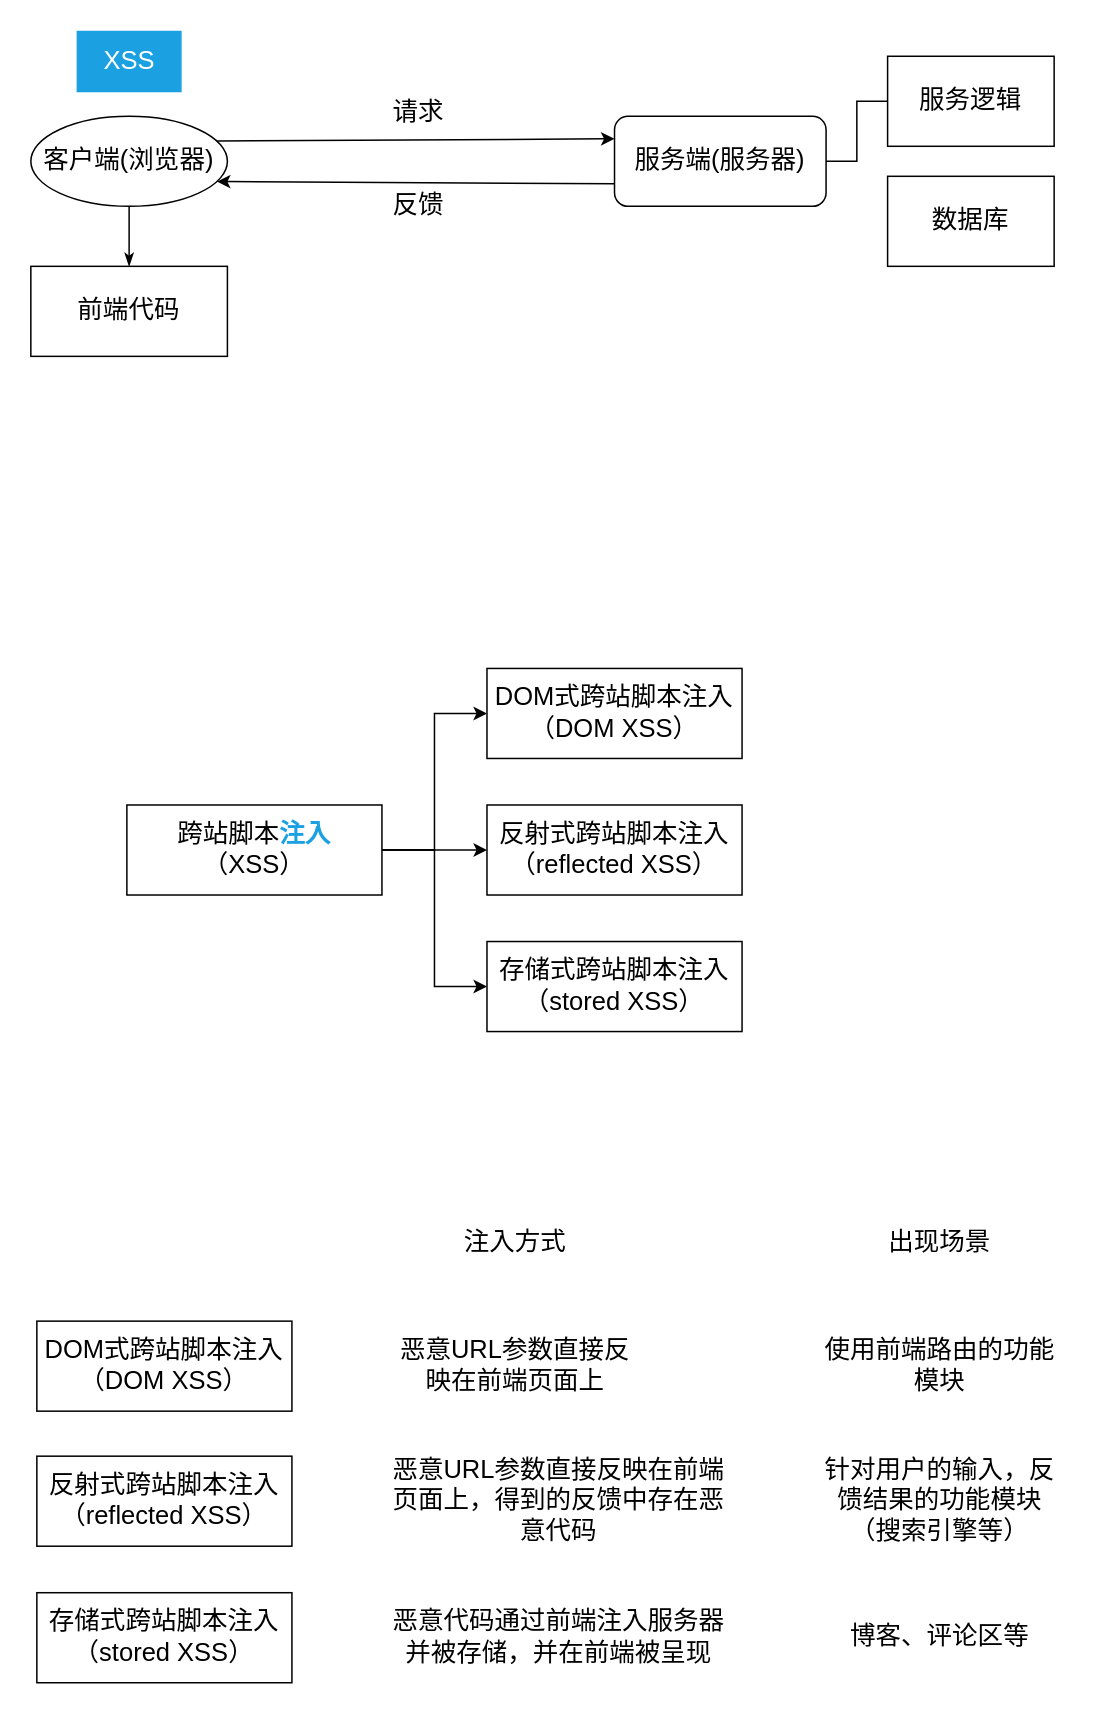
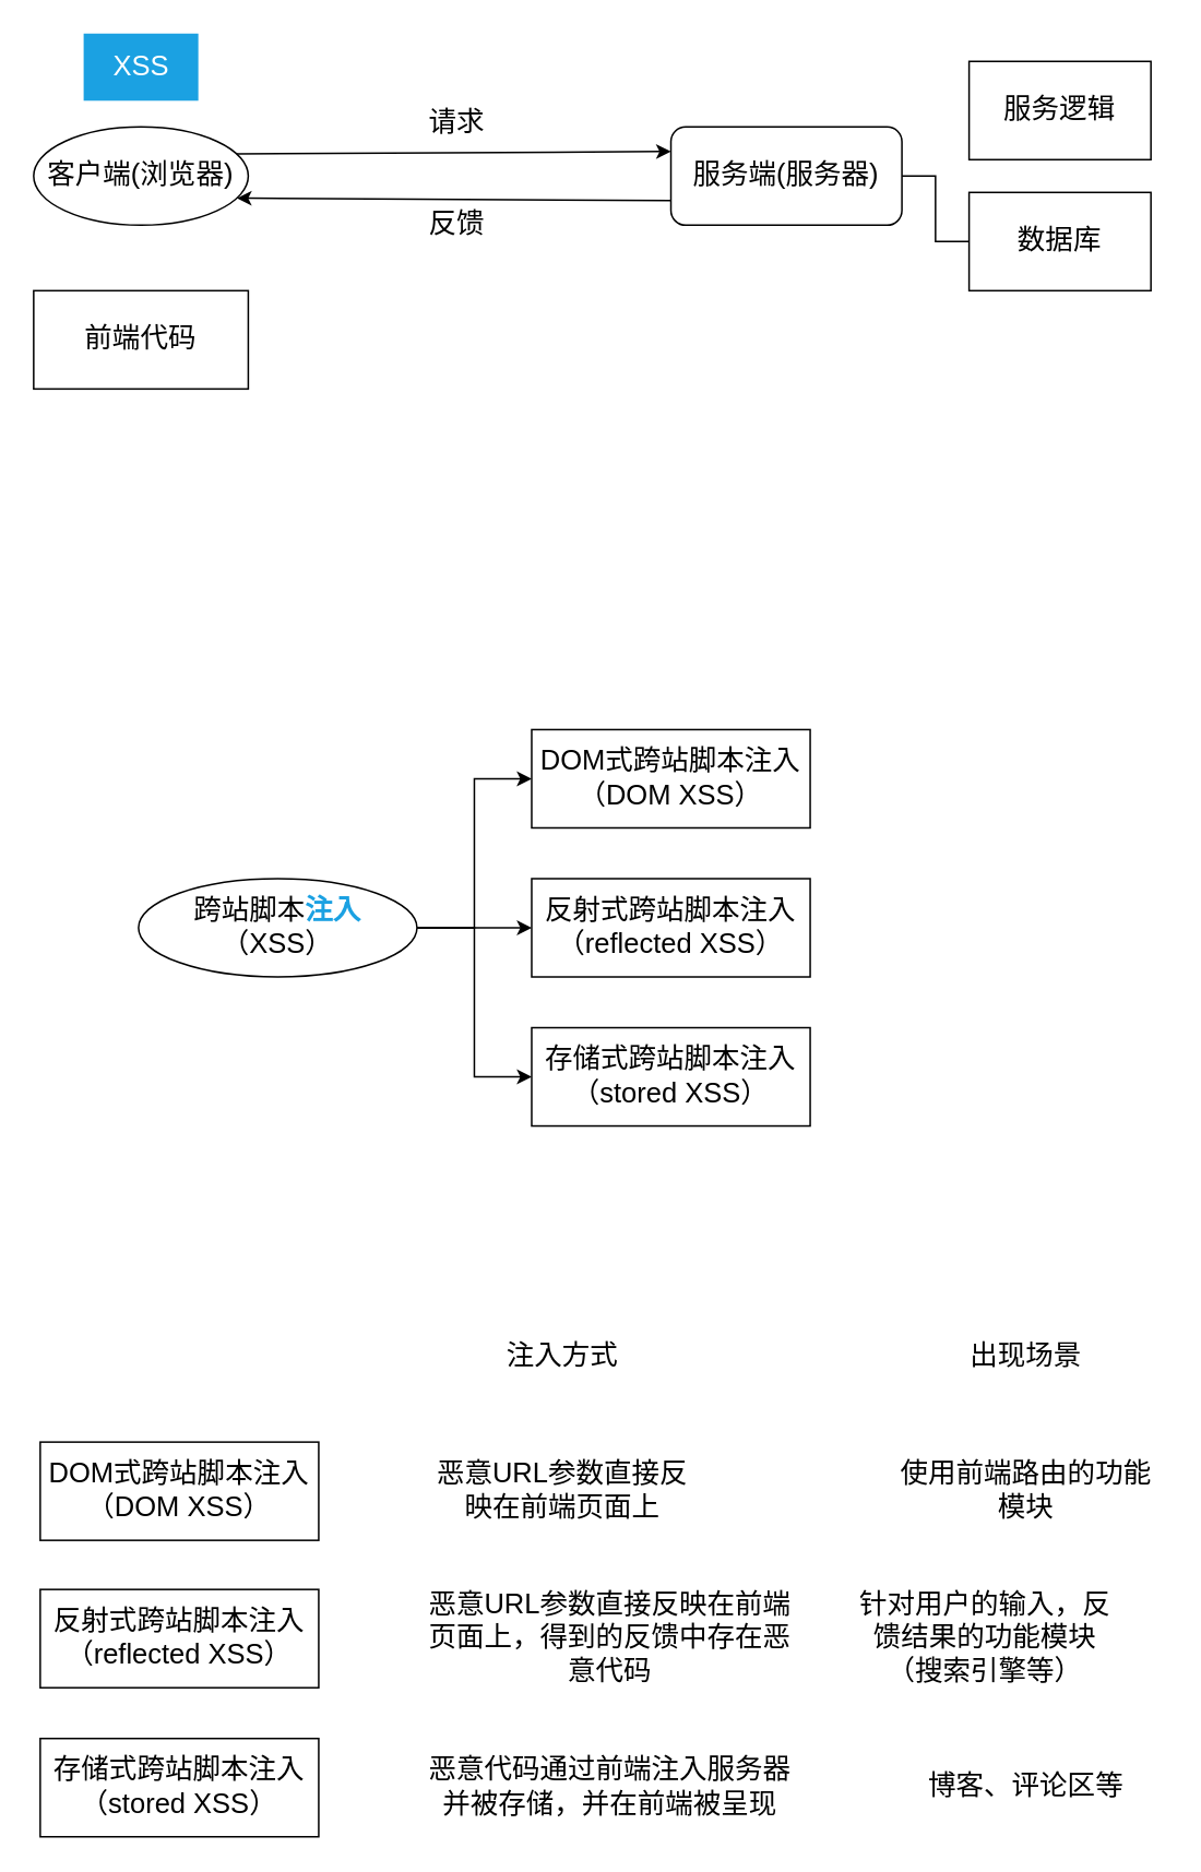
  <mxCell id="0" />
  <mxCell id="1" parent="0" />
  <mxCell id="2" style="edgeStyle=orthogonalEdgeStyle;rounded=0;orthogonalLoop=1;jettySize=auto;html=1;entryX=0;entryY=0.5;entryDx=0;entryDy=0;" edge="1" parent="1" source="5" target="6"><mxGeometry relative="1" as="geometry" /></mxCell>
  <mxCell id="3" style="edgeStyle=orthogonalEdgeStyle;rounded=0;orthogonalLoop=1;jettySize=auto;html=1;entryX=0;entryY=0.5;entryDx=0;entryDy=0;" edge="1" parent="1" source="5" target="7"><mxGeometry relative="1" as="geometry" /></mxCell>
  <mxCell id="4" style="edgeStyle=orthogonalEdgeStyle;rounded=0;orthogonalLoop=1;jettySize=auto;html=1;entryX=0;entryY=0.5;entryDx=0;entryDy=0;" edge="1" parent="1" source="5" target="8"><mxGeometry relative="1" as="geometry" /></mxCell>
- <mxCell id="5" value="跨站脚本&lt;b&gt;&lt;font color=&quot;#1ba1e2&quot;&gt;注入&lt;/font&gt;&lt;/b&gt;&lt;br style=&quot;font-size: 17px&quot;&gt;（XSS）" style="rounded=0;whiteSpace=wrap;html=1;fontSize=17;" parent="1" vertex="1"><mxGeometry x="84" y="536" width="170" height="60" as="geometry" /></mxCell>
+ <mxCell id="5" value="跨站脚本&lt;b&gt;&lt;font color=&quot;#1ba1e2&quot;&gt;注入&lt;/font&gt;&lt;/b&gt;&lt;br style=&quot;font-size: 17px&quot;&gt;（XSS）" style="ellipse;whiteSpace=wrap;html=1;fontSize=17;" parent="1" vertex="1"><mxGeometry x="84" y="536" width="170" height="60" as="geometry" /></mxCell>
  <mxCell id="6" value="存储式跨站脚本注入&lt;br style=&quot;font-size: 17px&quot;&gt;（stored XSS）" style="rounded=0;whiteSpace=wrap;html=1;fontSize=17;" vertex="1" parent="1"><mxGeometry x="324" y="627" width="170" height="60" as="geometry" /></mxCell>
  <mxCell id="7" value="反射式跨站脚本注入&lt;br style=&quot;font-size: 17px&quot;&gt;（reflected XSS）" style="rounded=0;whiteSpace=wrap;html=1;fontSize=17;" vertex="1" parent="1"><mxGeometry x="324" y="536" width="170" height="60" as="geometry" /></mxCell>
  <mxCell id="8" value="DOM式跨站脚本注入&lt;br style=&quot;font-size: 17px&quot;&gt;（DOM XSS）" style="rounded=0;whiteSpace=wrap;html=1;fontSize=17;" vertex="1" parent="1"><mxGeometry x="324" y="445" width="170" height="60" as="geometry" /></mxCell>
  <mxCell id="9" value="DOM式跨站脚本注入&lt;br style=&quot;font-size: 17px&quot;&gt;（DOM XSS）" style="rounded=0;whiteSpace=wrap;html=1;fontSize=17;" vertex="1" parent="1"><mxGeometry x="24" y="880" width="170" height="60" as="geometry" /></mxCell>
  <mxCell id="10" value="恶意URL参数直接反映在前端页面上" style="rounded=0;whiteSpace=wrap;html=1;fontSize=17;strokeColor=none;" vertex="1" parent="1"><mxGeometry x="258" y="880" width="170" height="60" as="geometry" /></mxCell>
  <mxCell id="11" value="存储式跨站脚本注入&lt;br style=&quot;font-size: 17px&quot;&gt;（stored XSS）" style="rounded=0;whiteSpace=wrap;html=1;fontSize=17;" vertex="1" parent="1"><mxGeometry x="24" y="1061" width="170" height="60" as="geometry" /></mxCell>
  <mxCell id="12" value="反射式跨站脚本注入&lt;br style=&quot;font-size: 17px&quot;&gt;（reflected XSS）" style="rounded=0;whiteSpace=wrap;html=1;fontSize=17;" vertex="1" parent="1"><mxGeometry x="24" y="970" width="170" height="60" as="geometry" /></mxCell>
  <mxCell id="13" value="恶意URL参数直接反映在前端页面上，得到的反馈中存在恶意代码" style="rounded=0;whiteSpace=wrap;html=1;fontSize=17;strokeColor=none;" vertex="1" parent="1"><mxGeometry x="258" y="970" width="228" height="60" as="geometry" /></mxCell>
  <mxCell id="14" value="恶意代码通过前端注入服务器并被存储，并在前端被呈现" style="rounded=0;whiteSpace=wrap;html=1;fontSize=17;strokeColor=none;" vertex="1" parent="1"><mxGeometry x="258" y="1061" width="228" height="60" as="geometry" /></mxCell>
  <mxCell id="15" value="使用前端路由的功能模块" style="rounded=0;whiteSpace=wrap;html=1;fontSize=17;strokeColor=none;" vertex="1" parent="1"><mxGeometry x="541" y="880" width="170" height="60" as="geometry" /></mxCell>
- <mxCell id="16" value="针对用户的输入，反馈结果的功能模块&lt;br&gt;（搜索引擎等）" style="rounded=0;whiteSpace=wrap;html=1;fontSize=17;strokeColor=none;" vertex="1" parent="1"><mxGeometry x="541" y="970" width="170" height="60" as="geometry" /></mxCell>
+ <mxCell id="16" value="针对用户的输入，反馈结果的功能模块&lt;br&gt;（搜索引擎等）" style="rounded=0;whiteSpace=wrap;html=1;fontSize=17;strokeColor=none;" vertex="1" parent="1"><mxGeometry x="516" y="970" width="170" height="60" as="geometry" /></mxCell>
  <mxCell id="17" value="博客、评论区等" style="rounded=0;whiteSpace=wrap;html=1;fontSize=17;strokeColor=none;" vertex="1" parent="1"><mxGeometry x="541" y="1061" width="170" height="60" as="geometry" /></mxCell>
- <mxCell id="18" style="edgeStyle=orthogonalEdgeStyle;rounded=0;orthogonalLoop=1;jettySize=auto;html=1;entryX=0.5;entryY=0;entryDx=0;entryDy=0;startArrow=none;startFill=0;endArrow=classicThin;endFill=1;" edge="1" parent="1" source="19" target="30"><mxGeometry relative="1" as="geometry" /></mxCell>
  <mxCell id="19" value="客户端(浏览器)" style="ellipse;whiteSpace=wrap;html=1;fontSize=17;" vertex="1" parent="1"><mxGeometry x="20" y="77" width="131" height="60" as="geometry" /></mxCell>
- <mxCell id="20" style="edgeStyle=orthogonalEdgeStyle;rounded=0;orthogonalLoop=1;jettySize=auto;html=1;startArrow=none;startFill=0;endArrow=none;endFill=0;" edge="1" parent="1" source="22" target="27"><mxGeometry relative="1" as="geometry" /></mxCell>
+ <mxCell id="21" style="edgeStyle=orthogonalEdgeStyle;rounded=0;orthogonalLoop=1;jettySize=auto;html=1;startArrow=none;startFill=0;endArrow=none;endFill=0;" edge="1" parent="1" source="22" target="28"><mxGeometry relative="1" as="geometry" /></mxCell>
  <mxCell id="22" value="服务端(服务器)" style="whiteSpace=wrap;html=1;fontSize=17;rounded=1;" vertex="1" parent="1"><mxGeometry x="409" y="77" width="141" height="60" as="geometry" /></mxCell>
  <mxCell id="23" value="" style="endArrow=classic;startArrow=none;html=1;entryX=0;entryY=0.25;entryDx=0;entryDy=0;exitX=1;exitY=0.25;exitDx=0;exitDy=0;startFill=0;" edge="1" parent="1" source="19" target="22"><mxGeometry width="50" height="50" relative="1" as="geometry"><mxPoint x="360" y="239" as="sourcePoint" /><mxPoint x="410" y="189" as="targetPoint" /></mxGeometry></mxCell>
  <mxCell id="24" value="" style="endArrow=none;startArrow=classic;html=1;entryX=0;entryY=0.75;entryDx=0;entryDy=0;exitX=1;exitY=0.75;exitDx=0;exitDy=0;endFill=0;" edge="1" parent="1" source="19" target="22"><mxGeometry width="50" height="50" relative="1" as="geometry"><mxPoint x="153" y="122" as="sourcePoint" /><mxPoint x="411" y="122" as="targetPoint" /></mxGeometry></mxCell>
  <mxCell id="25" value="请求" style="rounded=0;whiteSpace=wrap;html=1;fontSize=17;strokeColor=none;" vertex="1" parent="1"><mxGeometry x="226" y="68" width="105" height="14" as="geometry" /></mxCell>
  <mxCell id="26" value="反馈" style="rounded=0;whiteSpace=wrap;html=1;fontSize=17;strokeColor=none;" vertex="1" parent="1"><mxGeometry x="226" y="130" width="105" height="14" as="geometry" /></mxCell>
  <mxCell id="27" value="服务逻辑" style="rounded=0;whiteSpace=wrap;html=1;fontSize=17;" vertex="1" parent="1"><mxGeometry x="591" y="37" width="111" height="60" as="geometry" /></mxCell>
  <mxCell id="28" value="数据库" style="rounded=0;whiteSpace=wrap;html=1;fontSize=17;" vertex="1" parent="1"><mxGeometry x="591" y="117" width="111" height="60" as="geometry" /></mxCell>
  <mxCell id="29" value="XSS" style="rounded=0;whiteSpace=wrap;html=1;fontSize=17;fillColor=#1ba1e2;fontColor=#ffffff;strokeColor=none;" vertex="1" parent="1"><mxGeometry x="50.5" y="20" width="70" height="41" as="geometry" /></mxCell>
  <mxCell id="30" value="前端代码" style="rounded=0;whiteSpace=wrap;html=1;fontSize=17;" vertex="1" parent="1"><mxGeometry x="20" y="177" width="131" height="60" as="geometry" /></mxCell>
  <mxCell id="31" value="注入方式" style="rounded=0;whiteSpace=wrap;html=1;fontSize=17;strokeColor=none;" vertex="1" parent="1"><mxGeometry x="258" y="798" width="170" height="60" as="geometry" /></mxCell>
  <mxCell id="32" value="出现场景" style="rounded=0;whiteSpace=wrap;html=1;fontSize=17;strokeColor=none;" vertex="1" parent="1"><mxGeometry x="541" y="798" width="170" height="60" as="geometry" /></mxCell>
